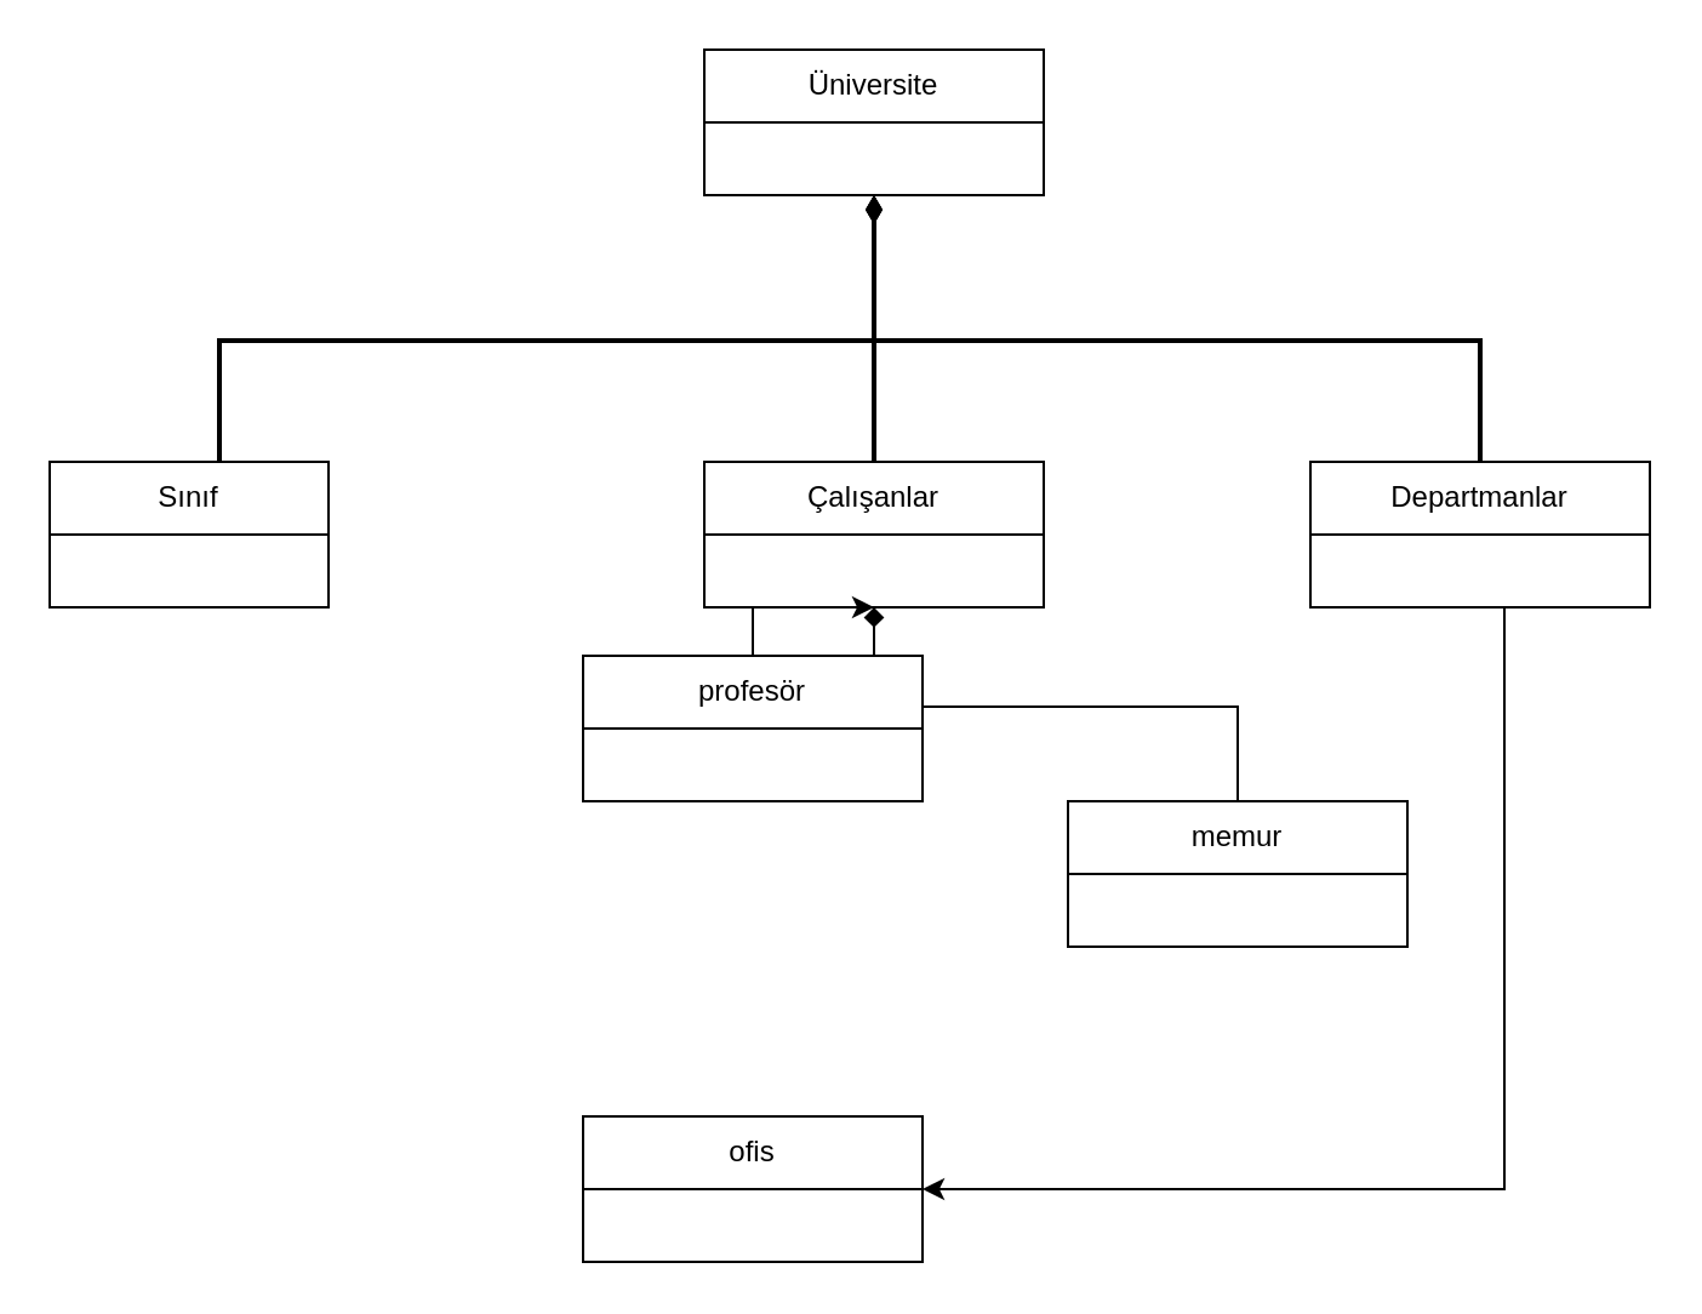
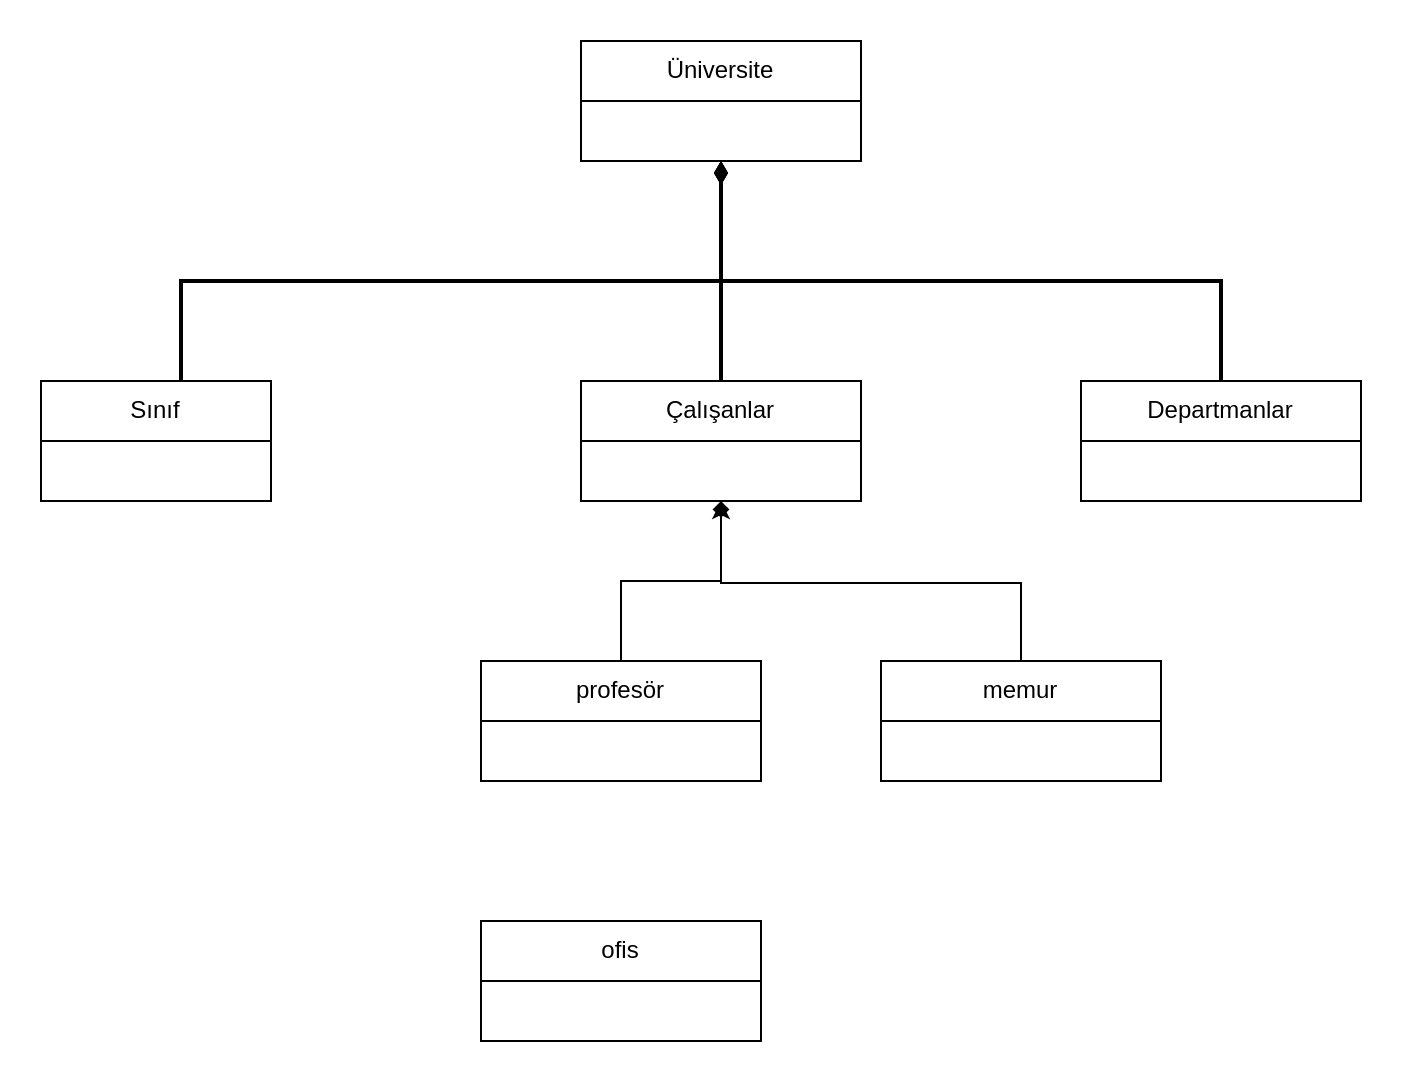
  <mxCell id="0" />
  <mxCell id="1" parent="0" />
  <mxCell id="2" value="Üniversite&lt;br&gt;" style="swimlane;fontStyle=0;childLayout=stackLayout;horizontal=1;startSize=30;horizontalStack=0;resizeParent=1;resizeParentMax=0;resizeLast=0;collapsible=1;marginBottom=0;whiteSpace=wrap;html=1;" vertex="1" parent="1"><mxGeometry x="290" y="20" width="140" height="60" as="geometry" /></mxCell>
  <mxCell id="3" style="edgeStyle=orthogonalEdgeStyle;rounded=0;orthogonalLoop=1;jettySize=auto;html=1;entryX=0.5;entryY=1;entryDx=0;entryDy=0;endArrow=diamondThin;endFill=1;strokeWidth=2;" edge="1" parent="1" source="4" target="2"><mxGeometry relative="1" as="geometry"><Array as="points"><mxPoint x="90" y="140" /><mxPoint x="360" y="140" /></Array></mxGeometry></mxCell>
  <mxCell id="4" value="Sınıf" style="swimlane;fontStyle=0;childLayout=stackLayout;horizontal=1;startSize=30;horizontalStack=0;resizeParent=1;resizeParentMax=0;resizeLast=0;collapsible=1;marginBottom=0;whiteSpace=wrap;html=1;" vertex="1" parent="1"><mxGeometry x="20" y="190" width="115" height="60" as="geometry" /></mxCell>
  <mxCell id="5" style="edgeStyle=orthogonalEdgeStyle;rounded=0;orthogonalLoop=1;jettySize=auto;html=1;entryX=0.5;entryY=1;entryDx=0;entryDy=0;endArrow=diamondThin;endFill=1;strokeWidth=2;" edge="1" parent="1" source="6" target="2"><mxGeometry relative="1" as="geometry" /></mxCell>
  <mxCell id="6" value="Çalışanlar" style="swimlane;fontStyle=0;childLayout=stackLayout;horizontal=1;startSize=30;horizontalStack=0;resizeParent=1;resizeParentMax=0;resizeLast=0;collapsible=1;marginBottom=0;whiteSpace=wrap;html=1;" vertex="1" parent="1"><mxGeometry x="290" y="190" width="140" height="60" as="geometry" /></mxCell>
  <mxCell id="7" style="edgeStyle=orthogonalEdgeStyle;rounded=0;orthogonalLoop=1;jettySize=auto;html=1;strokeWidth=2;endArrow=diamondThin;endFill=1;entryX=0.5;entryY=1;entryDx=0;entryDy=0;" edge="1" parent="1" source="9" target="2"><mxGeometry relative="1" as="geometry"><mxPoint x="360" y="90" as="targetPoint" /><Array as="points"><mxPoint x="610" y="140" /><mxPoint x="360" y="140" /></Array></mxGeometry></mxCell>
- <mxCell id="8" style="edgeStyle=orthogonalEdgeStyle;rounded=0;orthogonalLoop=1;jettySize=auto;html=1;entryX=1;entryY=0.5;entryDx=0;entryDy=0;" edge="1" parent="1" source="9" target="10"><mxGeometry relative="1" as="geometry"><Array as="points"><mxPoint x="620" y="490" /></Array></mxGeometry></mxCell>
  <mxCell id="9" value="Departmanlar" style="swimlane;fontStyle=0;childLayout=stackLayout;horizontal=1;startSize=30;horizontalStack=0;resizeParent=1;resizeParentMax=0;resizeLast=0;collapsible=1;marginBottom=0;whiteSpace=wrap;html=1;" vertex="1" parent="1"><mxGeometry x="540" y="190" width="140" height="60" as="geometry" /></mxCell>
  <mxCell id="10" value="ofis&lt;br&gt;" style="swimlane;fontStyle=0;childLayout=stackLayout;horizontal=1;startSize=30;horizontalStack=0;resizeParent=1;resizeParentMax=0;resizeLast=0;collapsible=1;marginBottom=0;whiteSpace=wrap;html=1;" vertex="1" parent="1"><mxGeometry x="240" y="460" width="140" height="60" as="geometry" /></mxCell>
  <mxCell id="11" style="edgeStyle=orthogonalEdgeStyle;rounded=0;orthogonalLoop=1;jettySize=auto;html=1;exitX=0.5;exitY=0;exitDx=0;exitDy=0;entryX=0.5;entryY=1;entryDx=0;entryDy=0;endArrow=diamond;" edge="1" parent="1" source="12" target="6"><mxGeometry relative="1" as="geometry"><mxPoint x="330" y="250" as="targetPoint" /><Array as="points"><mxPoint x="510" y="291" /><mxPoint x="360" y="291" /></Array></mxGeometry></mxCell>
  <mxCell id="12" value="memur" style="swimlane;fontStyle=0;childLayout=stackLayout;horizontal=1;startSize=30;horizontalStack=0;resizeParent=1;resizeParentMax=0;resizeLast=0;collapsible=1;marginBottom=0;whiteSpace=wrap;html=1;" vertex="1" parent="1"><mxGeometry x="440" y="330" width="140" height="60" as="geometry" /></mxCell>
  <mxCell id="13" style="edgeStyle=orthogonalEdgeStyle;rounded=0;orthogonalLoop=1;jettySize=auto;html=1;entryX=0.5;entryY=1;entryDx=0;entryDy=0;" edge="1" parent="1" source="14" target="6"><mxGeometry relative="1" as="geometry" /></mxCell>
- <mxCell id="14" value="profesör" style="swimlane;fontStyle=0;childLayout=stackLayout;horizontal=1;startSize=30;horizontalStack=0;resizeParent=1;resizeParentMax=0;resizeLast=0;collapsible=1;marginBottom=0;whiteSpace=wrap;html=1;" vertex="1" parent="1"><mxGeometry x="240" y="270" width="140" height="60" as="geometry" /></mxCell>
+ <mxCell id="14" value="profesör" style="swimlane;fontStyle=0;childLayout=stackLayout;horizontal=1;startSize=30;horizontalStack=0;resizeParent=1;resizeParentMax=0;resizeLast=0;collapsible=1;marginBottom=0;whiteSpace=wrap;html=1;" vertex="1" parent="1"><mxGeometry x="240" y="330" width="140" height="60" as="geometry" /></mxCell>
